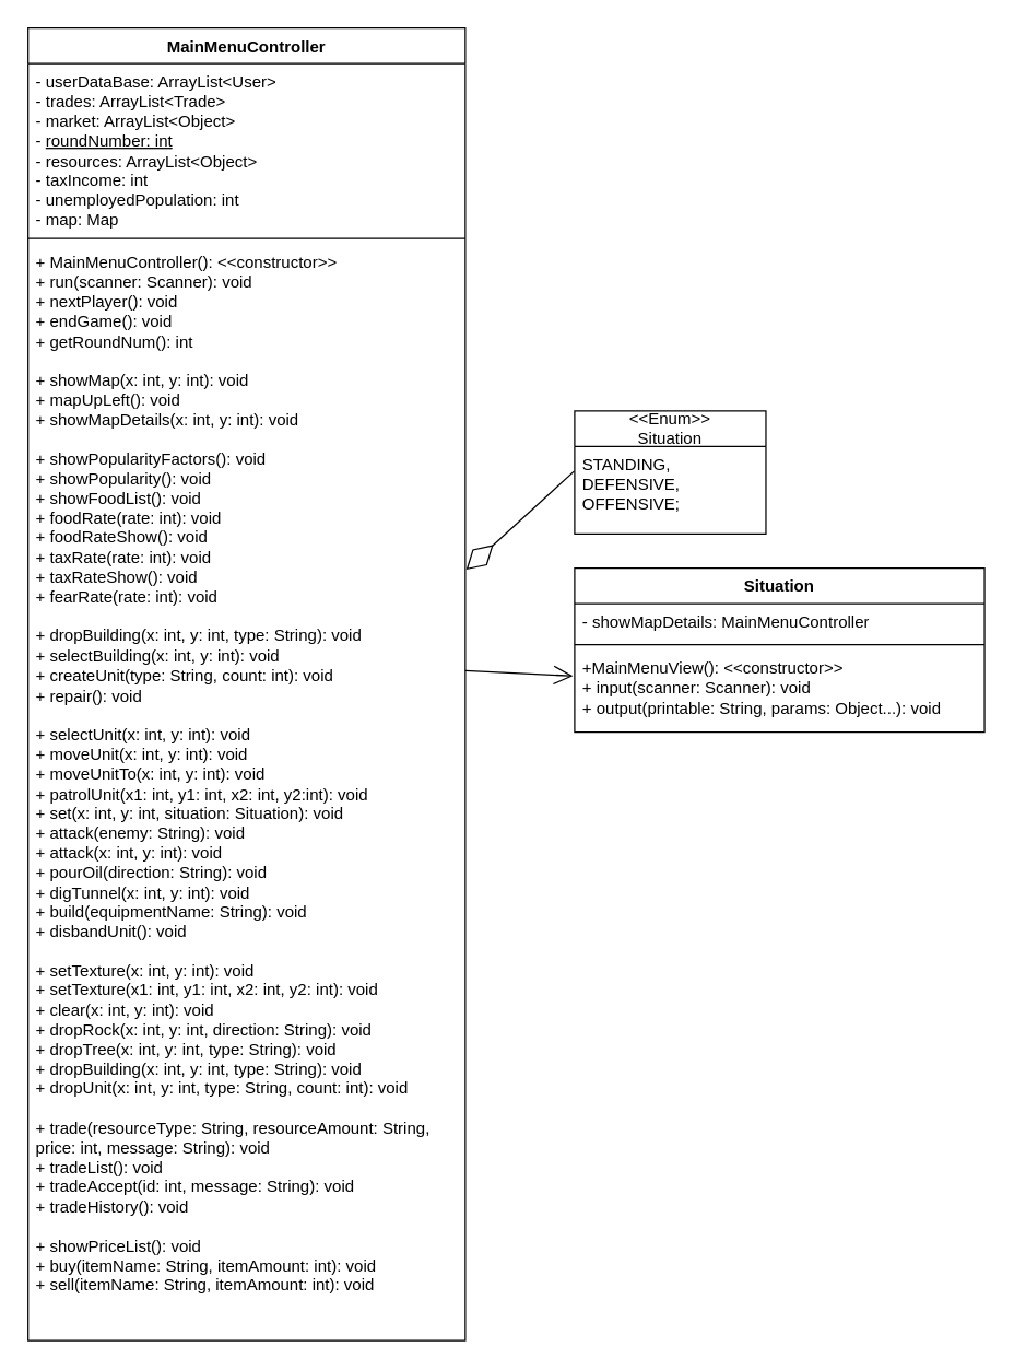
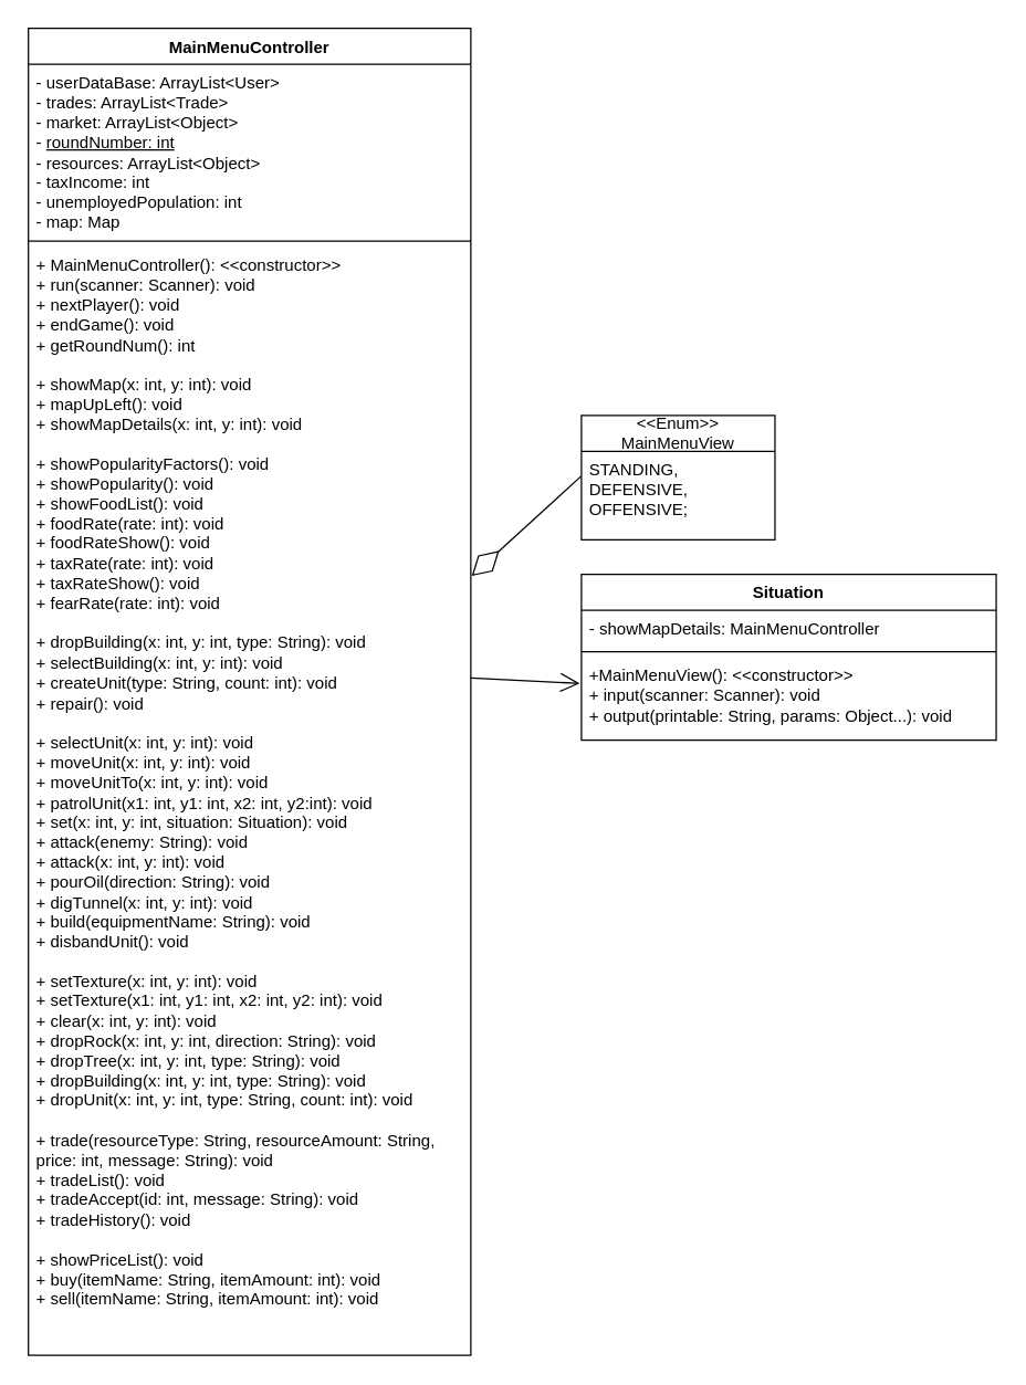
  <mxCell id="0" style=";html=1;" />
  <mxCell id="1" style=";html=1;" parent="0" />
  <mxCell id="2" value="Situation" style="swimlane;fontStyle=1;align=center;verticalAlign=top;childLayout=stackLayout;horizontal=1;startSize=26;horizontalStack=0;resizeParent=1;resizeParentMax=0;resizeLast=0;collapsible=1;marginBottom=0;whiteSpace=wrap;html=1;" parent="1" vertex="1"><mxGeometry x="420" y="415" width="300" height="120" as="geometry" /></mxCell>
  <mxCell id="3" value="- showMapDetails: MainMenuController" style="text;strokeColor=none;fillColor=none;align=left;verticalAlign=top;spacingLeft=4;spacingRight=4;overflow=hidden;rotatable=0;points=[[0,0.5],[1,0.5]];portConstraint=eastwest;whiteSpace=wrap;html=1;" parent="2" vertex="1"><mxGeometry y="26" width="300" height="26" as="geometry" /></mxCell>
  <mxCell id="4" value="" style="line;strokeWidth=1;fillColor=none;align=left;verticalAlign=middle;spacingTop=-1;spacingLeft=3;spacingRight=3;rotatable=0;labelPosition=right;points=[];portConstraint=eastwest;strokeColor=inherit;" parent="2" vertex="1"><mxGeometry y="52" width="300" height="8" as="geometry" /></mxCell>
  <mxCell id="5" value="+MainMenuView(): &amp;lt;&amp;lt;constructor&amp;gt;&amp;gt;&lt;br&gt;+ input(scanner: Scanner): void&lt;br&gt;+ output(printable: String, params: Object...): void" style="text;strokeColor=none;fillColor=none;align=left;verticalAlign=top;spacingLeft=4;spacingRight=4;overflow=hidden;rotatable=0;points=[[0,0.5],[1,0.5]];portConstraint=eastwest;whiteSpace=wrap;html=1;" parent="2" vertex="1"><mxGeometry y="60" width="300" height="60" as="geometry" /></mxCell>
  <mxCell id="6" value="MainMenuController" style="swimlane;fontStyle=1;align=center;verticalAlign=top;childLayout=stackLayout;horizontal=1;startSize=26;horizontalStack=0;resizeParent=1;resizeParentMax=0;resizeLast=0;collapsible=1;marginBottom=0;whiteSpace=wrap;html=1;" parent="1" vertex="1"><mxGeometry x="20" y="20" width="320" height="960" as="geometry" /></mxCell>
  <mxCell id="7" value="- userDataBase: ArrayList&amp;lt;User&amp;gt;&lt;br&gt;- trades: ArrayList&amp;lt;Trade&amp;gt;&lt;br&gt;- market: ArrayList&amp;lt;Object&amp;gt;&lt;br&gt;- &lt;u&gt;roundNumber: int&lt;/u&gt;&lt;br&gt;- resources: ArrayList&amp;lt;Object&amp;gt;&lt;br&gt;- taxIncome: int&lt;br&gt;- unemployedPopulation: int&lt;br&gt;- map: Map" style="text;strokeColor=none;fillColor=none;align=left;verticalAlign=top;spacingLeft=4;spacingRight=4;overflow=hidden;rotatable=0;points=[[0,0.5],[1,0.5]];portConstraint=eastwest;whiteSpace=wrap;html=1;" parent="6" vertex="1"><mxGeometry y="26" width="320" height="124" as="geometry" /></mxCell>
  <mxCell id="8" value="" style="line;strokeWidth=1;fillColor=none;align=left;verticalAlign=middle;spacingTop=-1;spacingLeft=3;spacingRight=3;rotatable=0;labelPosition=right;points=[];portConstraint=eastwest;strokeColor=inherit;" parent="6" vertex="1"><mxGeometry y="150" width="320" height="8" as="geometry" /></mxCell>
  <mxCell id="9" value="+ MainMenuController(): &amp;lt;&amp;lt;constructor&amp;gt;&amp;gt;&lt;br&gt;+ run(scanner: Scanner): void&lt;br&gt;+ nextPlayer(): void&lt;br&gt;+ endGame(): void&lt;br&gt;+ getRoundNum(): int&lt;br&gt;&lt;br&gt;+ showMap(x: int, y: int): void&lt;br&gt;+ mapUpLeft(): void&lt;br&gt;+ showMapDetails(x: int, y: int): void&lt;br&gt;&lt;br&gt;+ showPopularityFactors(): void&lt;br&gt;+ showPopularity(): void&lt;br&gt;+ showFoodList(): void&lt;br&gt;+ foodRate(rate: int): void&lt;br&gt;+ foodRateShow(): void&lt;br&gt;+ taxRate(rate: int): void&lt;br&gt;+ taxRateShow(): void&lt;br&gt;+ fearRate(rate: int): void&lt;br&gt;&lt;br&gt;+ dropBuilding(x: int, y: int, type: String): void&lt;br&gt;+ selectBuilding(x: int, y: int): void&lt;br&gt;+ createUnit(type: String, count: int): void&lt;br&gt;+ repair(): void&lt;br&gt;&lt;br&gt;+ selectUnit(x: int, y: int): void&lt;br&gt;+ moveUnit(x: int, y: int): void&lt;br&gt;+ moveUnitTo(x: int, y: int): void&lt;br&gt;+ patrolUnit(x1: int, y1: int, x2: int, y2:int): void&lt;br&gt;+ set(x: int, y: int, situation: Situation): void&lt;br&gt;+ attack(enemy: String): void&lt;br&gt;+ attack(x: int, y: int): void&lt;br&gt;+ pourOil(direction: String): void&lt;br&gt;+ digTunnel(x: int, y: int): void&lt;br&gt;+ build(equipmentName: String): void&lt;br&gt;+ disbandUnit(): void&lt;br&gt;&lt;br&gt;+ setTexture(x: int, y: int): void&lt;br&gt;+ setTexture(x1: int, y1: int, x2: int, y2: int): void&lt;br&gt;+ clear(x: int, y: int): void&lt;br&gt;+ dropRock(x: int, y: int, direction: String): void&lt;br&gt;+ dropTree(x: int, y: int, type: String): void&lt;br&gt;+ dropBuilding(x: int, y: int, type: String): void&lt;br&gt;+ dropUnit(x: int, y: int, type: String, count: int): void&lt;br&gt;&lt;br&gt;+ trade(resourceType: String, resourceAmount: String, price: int, message: String): void&lt;br&gt;+ tradeList(): void&lt;br&gt;+ tradeAccept(id: int, message: String): void&lt;br&gt;+ tradeHistory(): void&lt;br&gt;&lt;br&gt;+ showPriceList(): void&lt;br&gt;+ buy(itemName: String, itemAmount: int): void&lt;br&gt;+ sell(itemName: String, itemAmount: int): void" style="text;strokeColor=none;fillColor=none;align=left;verticalAlign=top;spacingLeft=4;spacingRight=4;overflow=hidden;rotatable=0;points=[[0,0.5],[1,0.5]];portConstraint=eastwest;whiteSpace=wrap;html=1;" parent="6" vertex="1"><mxGeometry y="158" width="320" height="802" as="geometry" /></mxCell>
- <mxCell id="10" value="&amp;lt;&amp;lt;Enum&amp;gt;&amp;gt;&lt;br&gt;Situation" style="swimlane;fontStyle=0;childLayout=stackLayout;horizontal=1;startSize=26;fillColor=none;horizontalStack=0;resizeParent=1;resizeParentMax=0;resizeLast=0;collapsible=1;marginBottom=0;whiteSpace=wrap;html=1;" parent="1" vertex="1"><mxGeometry x="420" y="300" width="140" height="90" as="geometry" /></mxCell>
+ <mxCell id="10" value="&amp;lt;&amp;lt;Enum&amp;gt;&amp;gt;&lt;br&gt;MainMenuView" style="swimlane;fontStyle=0;childLayout=stackLayout;horizontal=1;startSize=26;fillColor=none;horizontalStack=0;resizeParent=1;resizeParentMax=0;resizeLast=0;collapsible=1;marginBottom=0;whiteSpace=wrap;html=1;" parent="1" vertex="1"><mxGeometry x="420" y="300" width="140" height="90" as="geometry" /></mxCell>
  <mxCell id="11" value="STANDING,&lt;br&gt;DEFENSIVE,&lt;br&gt;OFFENSIVE;" style="text;strokeColor=none;fillColor=none;align=left;verticalAlign=top;spacingLeft=4;spacingRight=4;overflow=hidden;rotatable=0;points=[[0,0.5],[1,0.5]];portConstraint=eastwest;whiteSpace=wrap;html=1;" parent="10" vertex="1"><mxGeometry y="26" width="140" height="64" as="geometry" /></mxCell>
  <mxCell id="12" value="" style="endArrow=open;endFill=1;endSize=12;html=1;rounded=0;entryX=-0.004;entryY=0.316;entryDx=0;entryDy=0;entryPerimeter=0;" edge="1" parent="1" target="5"><mxGeometry width="160" relative="1" as="geometry"><mxPoint x="340" y="490" as="sourcePoint" /><mxPoint x="420" y="490" as="targetPoint" /></mxGeometry></mxCell>
  <mxCell id="13" value="" style="endArrow=diamondThin;endFill=0;endSize=24;html=1;rounded=0;entryX=1.002;entryY=0.297;entryDx=0;entryDy=0;entryPerimeter=0;exitX=-0.002;exitY=0.282;exitDx=0;exitDy=0;exitPerimeter=0;" edge="1" parent="1" source="11" target="9"><mxGeometry width="160" relative="1" as="geometry"><mxPoint x="270" y="350" as="sourcePoint" /><mxPoint x="430" y="350" as="targetPoint" /></mxGeometry></mxCell>
